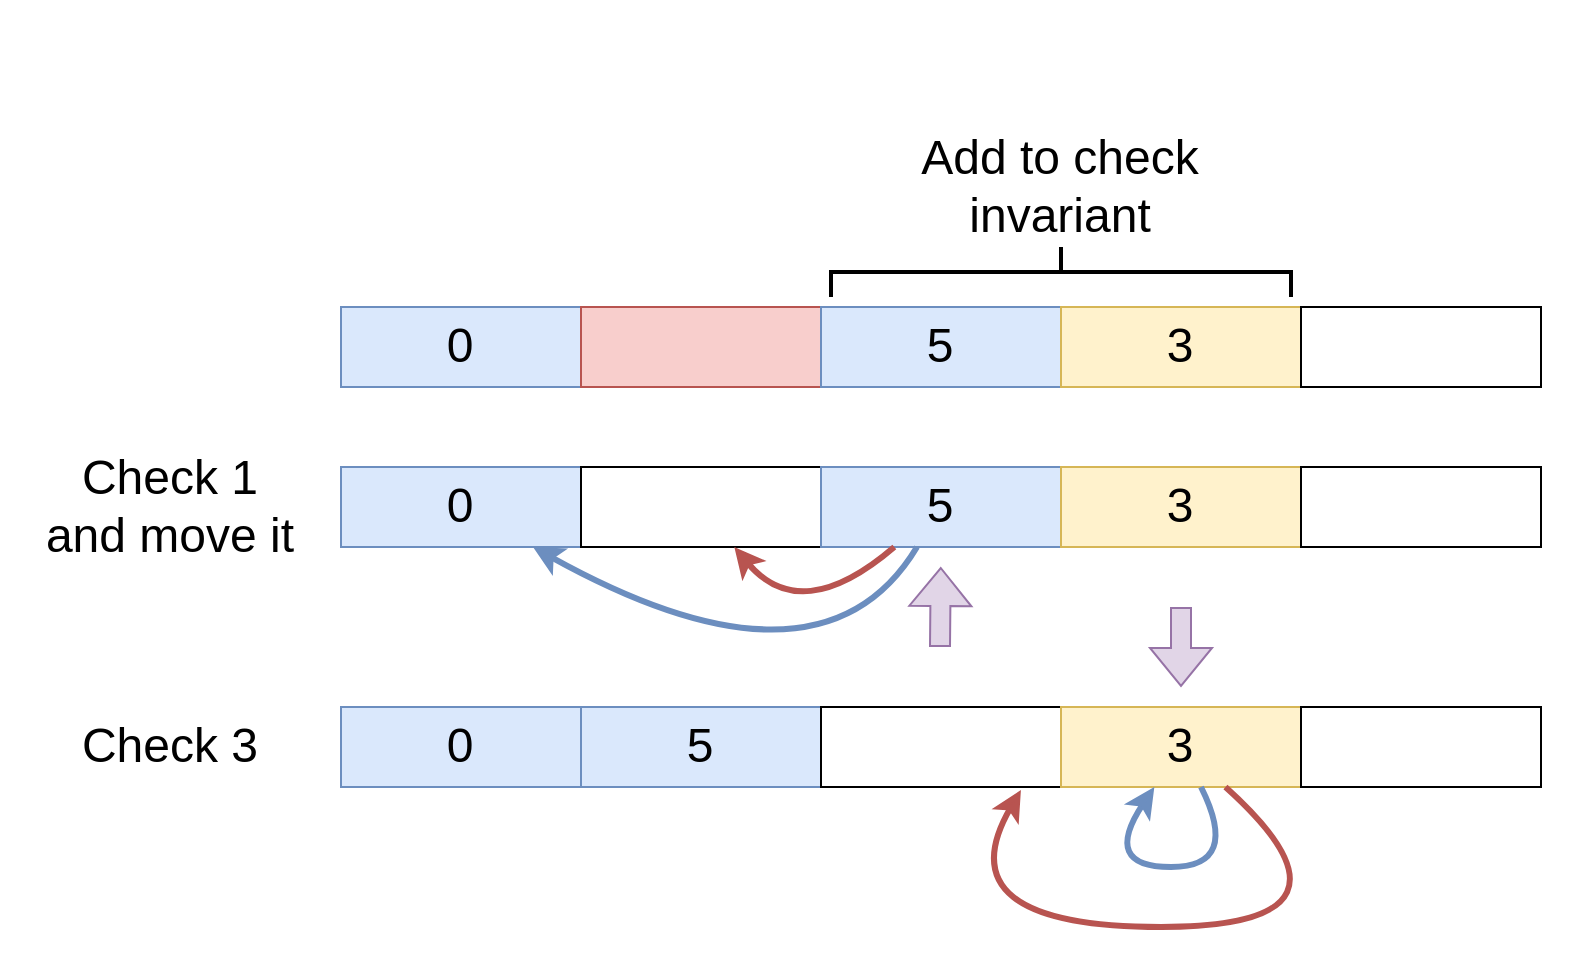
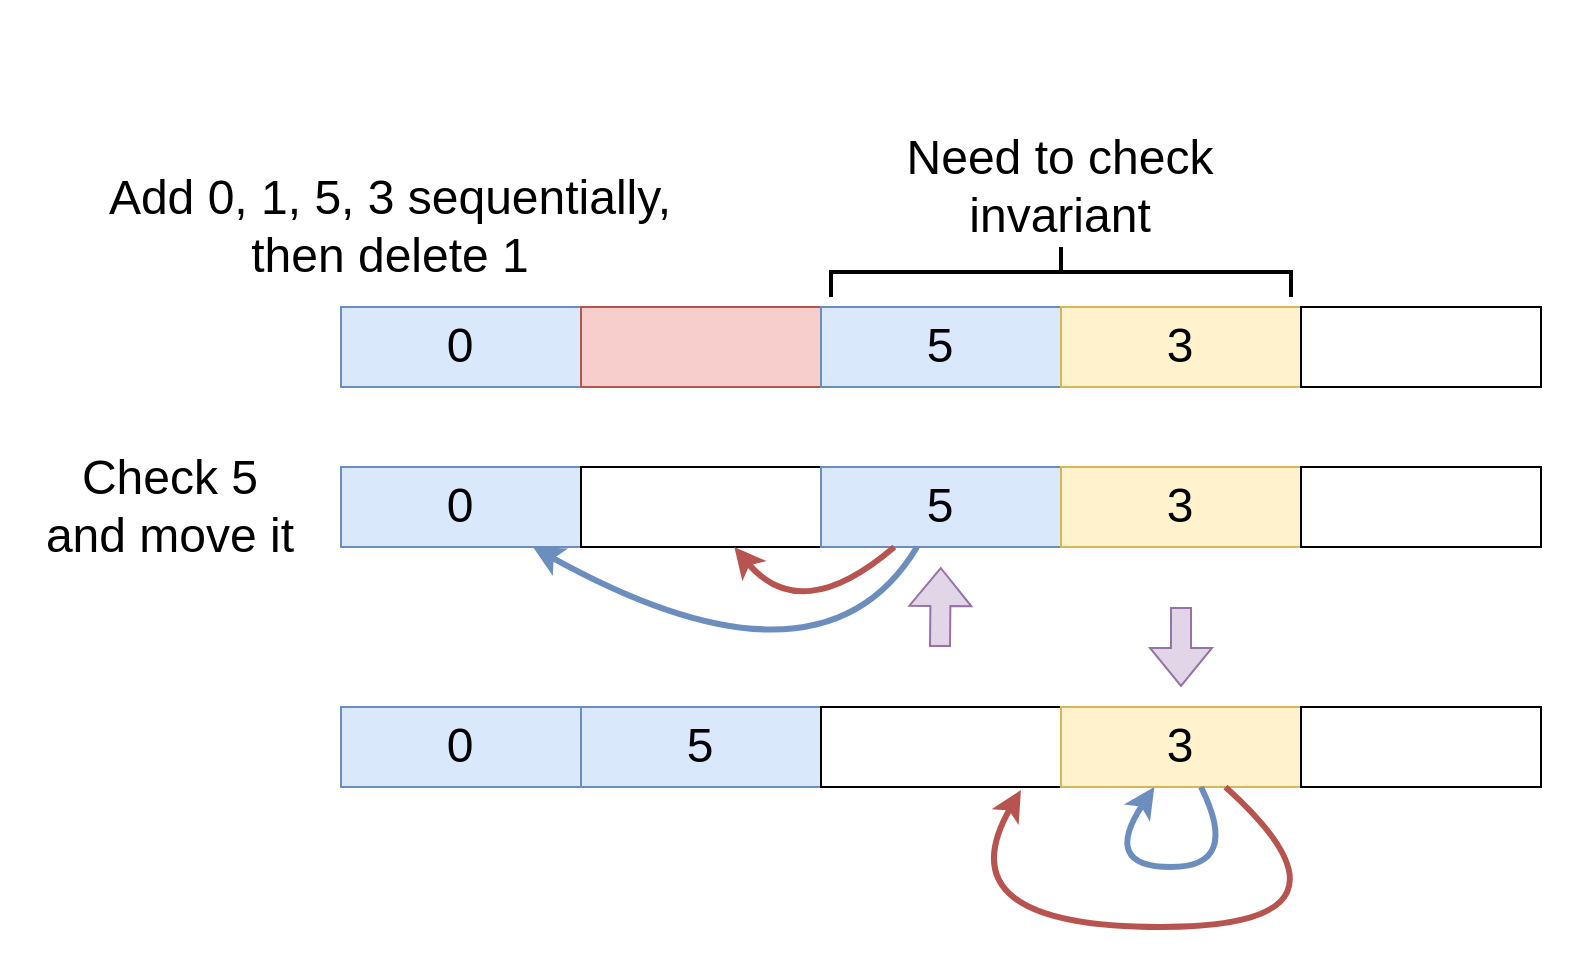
  <mxCell id="0" />
  <mxCell id="1" parent="0" />
  <mxCell id="2" value="0" style="rounded=0;whiteSpace=wrap;html=1;fontSize=24;fillColor=#dae8fc;strokeColor=#6c8ebf;" parent="1" vertex="1"><mxGeometry x="170" y="153" width="120" height="40" as="geometry" /></mxCell>
  <mxCell id="3" value="" style="rounded=0;whiteSpace=wrap;html=1;fontSize=24;fillColor=#f8cecc;strokeColor=#b85450;" parent="1" vertex="1"><mxGeometry x="290" y="153" width="120" height="40" as="geometry" /></mxCell>
  <mxCell id="4" value="5" style="rounded=0;whiteSpace=wrap;html=1;fontSize=24;fillColor=#dae8fc;strokeColor=#6c8ebf;" parent="1" vertex="1"><mxGeometry x="410" y="153" width="120" height="40" as="geometry" /></mxCell>
  <mxCell id="5" value="3" style="rounded=0;whiteSpace=wrap;html=1;fontSize=24;fillColor=#fff2cc;strokeColor=#d6b656;" parent="1" vertex="1"><mxGeometry x="530" y="153" width="120" height="40" as="geometry" /></mxCell>
  <mxCell id="6" value="" style="rounded=0;whiteSpace=wrap;html=1;fontSize=24;" parent="1" vertex="1"><mxGeometry x="650" y="153" width="120" height="40" as="geometry" /></mxCell>
- <mxCell id="8" value="Check 1 and move it" style="text;html=1;strokeColor=none;fillColor=none;align=center;verticalAlign=middle;whiteSpace=wrap;rounded=0;fontSize=24;" parent="1" vertex="1"><mxGeometry x="20" y="233" width="130" height="40" as="geometry" /></mxCell>
+ <mxCell id="7" value="Add 0, 1, 5, 3 sequentially, then delete 1" style="text;html=1;strokeColor=none;fillColor=none;align=center;verticalAlign=middle;whiteSpace=wrap;rounded=0;fontSize=24;" parent="1" vertex="1"><mxGeometry x="30" y="93" width="330" height="40" as="geometry" /></mxCell>
+ <mxCell id="8" value="Check 5 and move it" style="text;html=1;strokeColor=none;fillColor=none;align=center;verticalAlign=middle;whiteSpace=wrap;rounded=0;fontSize=24;" parent="1" vertex="1"><mxGeometry x="20" y="233" width="130" height="40" as="geometry" /></mxCell>
  <mxCell id="9" value="0" style="rounded=0;whiteSpace=wrap;html=1;fontSize=24;fillColor=#dae8fc;strokeColor=#6c8ebf;" parent="1" vertex="1"><mxGeometry x="170" y="233" width="120" height="40" as="geometry" /></mxCell>
  <mxCell id="10" value="" style="rounded=0;whiteSpace=wrap;html=1;fontSize=24;" parent="1" vertex="1"><mxGeometry x="290" y="233" width="120" height="40" as="geometry" /></mxCell>
  <mxCell id="11" value="5" style="rounded=0;whiteSpace=wrap;html=1;fontSize=24;fillColor=#dae8fc;strokeColor=#6c8ebf;" parent="1" vertex="1"><mxGeometry x="410" y="233" width="120" height="40" as="geometry" /></mxCell>
  <mxCell id="12" value="3" style="rounded=0;whiteSpace=wrap;html=1;fontSize=24;fillColor=#fff2cc;strokeColor=#d6b656;" parent="1" vertex="1"><mxGeometry x="530" y="233" width="120" height="40" as="geometry" /></mxCell>
  <mxCell id="13" value="" style="rounded=0;whiteSpace=wrap;html=1;fontSize=24;" parent="1" vertex="1"><mxGeometry x="650" y="233" width="120" height="40" as="geometry" /></mxCell>
  <mxCell id="14" value="" style="shape=flexArrow;endArrow=classic;html=1;rounded=0;fillColor=#e1d5e7;strokeColor=#9673a6;" parent="1" edge="1"><mxGeometry width="50" height="50" relative="1" as="geometry"><mxPoint x="469.5" y="323" as="sourcePoint" /><mxPoint x="469.87" y="283" as="targetPoint" /></mxGeometry></mxCell>
  <mxCell id="15" value="" style="curved=1;endArrow=classic;html=1;rounded=0;fillColor=#dae8fc;strokeColor=#6c8ebf;strokeWidth=3;" parent="1" source="11" target="9" edge="1"><mxGeometry width="50" height="50" relative="1" as="geometry"><mxPoint x="330" y="293" as="sourcePoint" /><mxPoint x="280" y="343" as="targetPoint" /><Array as="points"><mxPoint x="410" y="353" /></Array></mxGeometry></mxCell>
  <mxCell id="16" value="" style="curved=1;endArrow=classic;html=1;rounded=0;strokeWidth=3;fillColor=#f8cecc;strokeColor=#b85450;" parent="1" source="11" target="10" edge="1"><mxGeometry width="50" height="50" relative="1" as="geometry"><mxPoint x="436.25" y="263" as="sourcePoint" /><mxPoint x="158.25" y="263" as="targetPoint" /><Array as="points"><mxPoint x="400" y="313" /></Array></mxGeometry></mxCell>
  <mxCell id="17" value="0" style="rounded=0;whiteSpace=wrap;html=1;fontSize=24;fillColor=#dae8fc;strokeColor=#6c8ebf;" parent="1" vertex="1"><mxGeometry x="170" y="353" width="120" height="40" as="geometry" /></mxCell>
  <mxCell id="18" value="5" style="rounded=0;whiteSpace=wrap;html=1;fontSize=24;fillColor=#dae8fc;strokeColor=#6c8ebf;" parent="1" vertex="1"><mxGeometry x="290" y="353" width="120" height="40" as="geometry" /></mxCell>
  <mxCell id="19" value="" style="rounded=0;whiteSpace=wrap;html=1;fontSize=24;" parent="1" vertex="1"><mxGeometry x="410" y="353" width="120" height="40" as="geometry" /></mxCell>
  <mxCell id="20" value="3" style="rounded=0;whiteSpace=wrap;html=1;fontSize=24;fillColor=#fff2cc;strokeColor=#d6b656;" parent="1" vertex="1"><mxGeometry x="530" y="353" width="120" height="40" as="geometry" /></mxCell>
  <mxCell id="21" value="" style="rounded=0;whiteSpace=wrap;html=1;fontSize=24;" parent="1" vertex="1"><mxGeometry x="650" y="353" width="120" height="40" as="geometry" /></mxCell>
  <mxCell id="22" value="" style="curved=1;endArrow=classic;html=1;rounded=0;fillColor=#dae8fc;strokeColor=#6c8ebf;strokeWidth=3;elbow=vertical;" parent="1" source="20" target="20" edge="1"><mxGeometry width="50" height="50" relative="1" as="geometry"><mxPoint x="608" y="403" as="sourcePoint" /><mxPoint x="586.667" y="403" as="targetPoint" /><Array as="points"><mxPoint x="620" y="433" /><mxPoint x="550" y="433" /></Array></mxGeometry></mxCell>
  <mxCell id="23" value="" style="curved=1;endArrow=classic;html=1;rounded=0;strokeWidth=3;fillColor=#f8cecc;strokeColor=#b85450;entryX=0.833;entryY=1.038;entryDx=0;entryDy=0;entryPerimeter=0;" parent="1" source="20" target="19" edge="1"><mxGeometry width="50" height="50" relative="1" as="geometry"><mxPoint x="579.997" y="413" as="sourcePoint" /><mxPoint x="479.997" y="413" as="targetPoint" /><Array as="points"><mxPoint x="690" y="463" /><mxPoint x="470" y="463" /></Array></mxGeometry></mxCell>
  <mxCell id="24" value="" style="shape=flexArrow;endArrow=classic;html=1;rounded=0;fillColor=#e1d5e7;strokeColor=#9673a6;" parent="1" edge="1"><mxGeometry width="50" height="50" relative="1" as="geometry"><mxPoint x="590" y="303" as="sourcePoint" /><mxPoint x="590" y="343" as="targetPoint" /></mxGeometry></mxCell>
- <mxCell id="25" value="Check 3" style="text;html=1;strokeColor=none;fillColor=none;align=center;verticalAlign=middle;whiteSpace=wrap;rounded=0;fontSize=24;" parent="1" vertex="1"><mxGeometry x="30" y="353" width="110" height="40" as="geometry" /></mxCell>
  <mxCell id="26" value="" style="strokeWidth=2;html=1;shape=mxgraph.flowchart.annotation_2;align=left;labelPosition=right;pointerEvents=1;rotation=90;" parent="1" vertex="1"><mxGeometry x="517.5" y="20.5" width="25" height="230" as="geometry" /></mxCell>
- <mxCell id="27" value="Add to check invariant" style="text;html=1;strokeColor=none;fillColor=none;align=center;verticalAlign=middle;whiteSpace=wrap;rounded=0;fontSize=24;" parent="1" vertex="1"><mxGeometry x="445" y="73" width="170" height="40" as="geometry" /></mxCell>
+ <mxCell id="27" value="Need to check invariant" style="text;html=1;strokeColor=none;fillColor=none;align=center;verticalAlign=middle;whiteSpace=wrap;rounded=0;fontSize=24;" parent="1" vertex="1"><mxGeometry x="445" y="73" width="170" height="40" as="geometry" /></mxCell>
